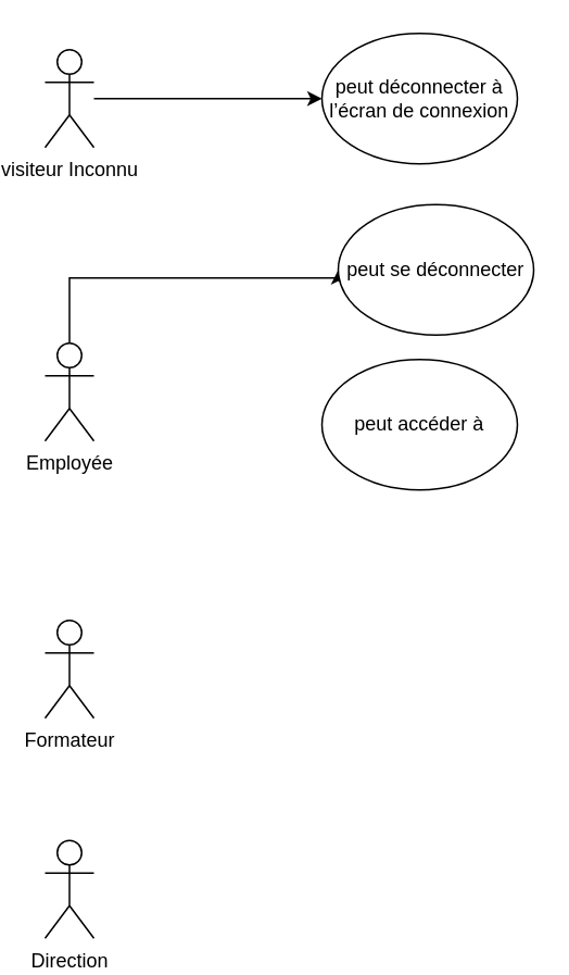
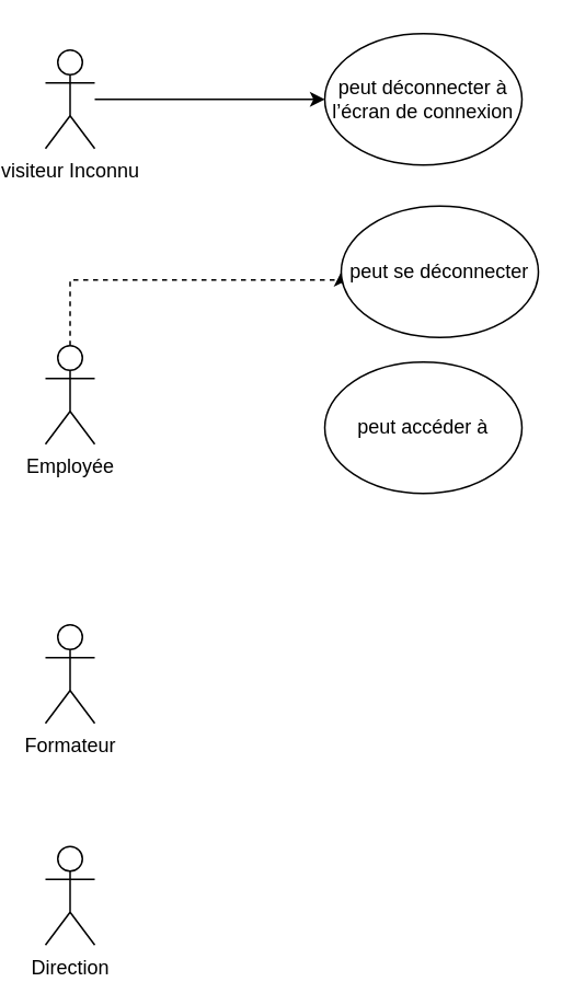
  <mxCell id="0" />
  <mxCell id="1" parent="0" />
  <mxCell id="2" style="edgeStyle=orthogonalEdgeStyle;rounded=0;orthogonalLoop=1;jettySize=auto;html=1;" edge="1" parent="1" source="3" target="4"><mxGeometry relative="1" as="geometry" /></mxCell>
  <mxCell id="3" value="visiteur Inconnu" style="shape=umlActor;verticalLabelPosition=bottom;verticalAlign=top;html=1;outlineConnect=0;" vertex="1" parent="1"><mxGeometry x="20" y="30" width="30" height="60" as="geometry" /></mxCell>
  <mxCell id="4" value="peut déconnecter à l’écran de connexion" style="ellipse;whiteSpace=wrap;html=1;" vertex="1" parent="1"><mxGeometry x="190" y="20" width="120" height="80" as="geometry" /></mxCell>
- <mxCell id="5" style="edgeStyle=orthogonalEdgeStyle;rounded=0;orthogonalLoop=1;jettySize=auto;html=1;entryX=0;entryY=0.5;entryDx=0;entryDy=0;" edge="1" parent="1" source="6" target="7"><mxGeometry relative="1" as="geometry"><Array as="points"><mxPoint x="35" y="170" /></Array></mxGeometry></mxCell>
+ <mxCell id="5" style="edgeStyle=orthogonalEdgeStyle;rounded=0;orthogonalLoop=1;jettySize=auto;html=1;entryX=0;entryY=0.5;entryDx=0;entryDy=0;dashed=1;" edge="1" parent="1" source="6" target="7"><mxGeometry relative="1" as="geometry"><Array as="points"><mxPoint x="35" y="170" /></Array></mxGeometry></mxCell>
  <mxCell id="6" value="Employée" style="shape=umlActor;verticalLabelPosition=bottom;verticalAlign=top;html=1;outlineConnect=0;" vertex="1" parent="1"><mxGeometry x="20" y="210" width="30" height="60" as="geometry" /></mxCell>
  <mxCell id="7" value="peut se déconnecter" style="ellipse;whiteSpace=wrap;html=1;" vertex="1" parent="1"><mxGeometry x="200" y="125" width="120" height="80" as="geometry" /></mxCell>
  <mxCell id="8" value="peut accéder à " style="ellipse;whiteSpace=wrap;html=1;" vertex="1" parent="1"><mxGeometry x="190" y="220" width="120" height="80" as="geometry" /></mxCell>
  <mxCell id="9" value="Direction" style="shape=umlActor;verticalLabelPosition=bottom;verticalAlign=top;html=1;outlineConnect=0;" vertex="1" parent="1"><mxGeometry x="20" y="515" width="30" height="60" as="geometry" /></mxCell>
  <mxCell id="10" value="Formateur" style="shape=umlActor;verticalLabelPosition=bottom;verticalAlign=top;html=1;outlineConnect=0;" vertex="1" parent="1"><mxGeometry x="20" y="380" width="30" height="60" as="geometry" /></mxCell>
